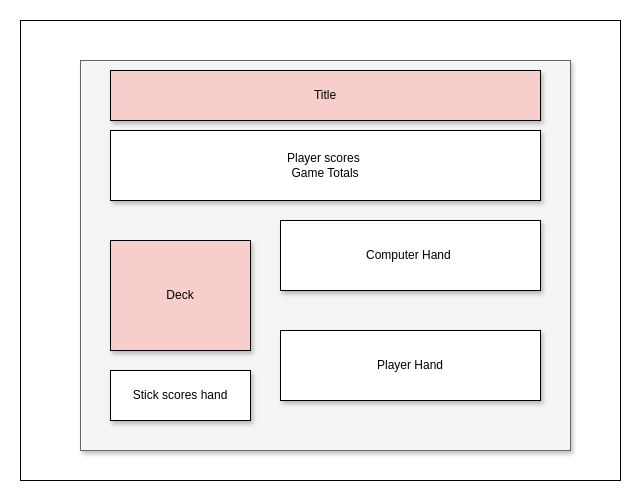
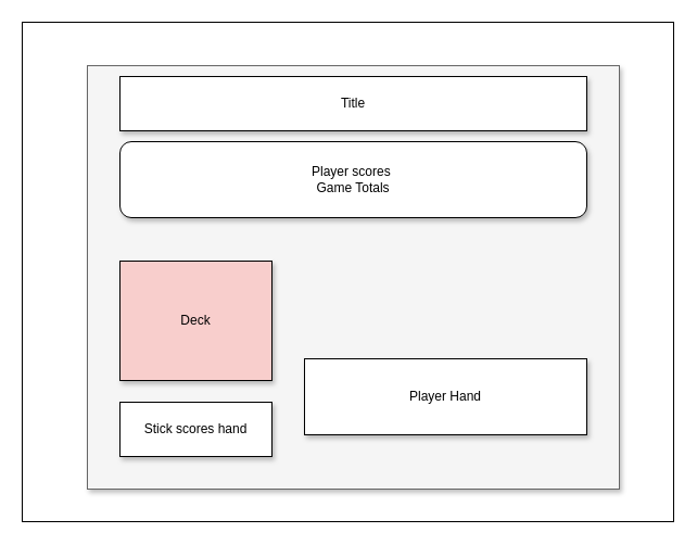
  <mxCell id="0" />
  <mxCell id="1" parent="0" />
  <mxCell id="2" value="" style="rounded=0;whiteSpace=wrap;html=1;" vertex="1" parent="1"><mxGeometry x="20" y="20" width="600" height="460" as="geometry" /></mxCell>
  <mxCell id="3" value="" style="rounded=0;whiteSpace=wrap;html=1;shadow=1;fillColor=#f5f5f5;fontColor=#333333;strokeColor=#666666;" vertex="1" parent="1"><mxGeometry x="80" y="60" width="490" height="390" as="geometry" /></mxCell>
- <mxCell id="4" value="Title" style="rounded=0;whiteSpace=wrap;html=1;shadow=1;fillColor=#f8cecc;" vertex="1" parent="1"><mxGeometry x="110" y="70" width="430" height="50" as="geometry" /></mxCell>
- <mxCell id="5" value="Player scores&amp;nbsp;&lt;br&gt;Game Totals" style="rounded=0;whiteSpace=wrap;html=1;shadow=1;" vertex="1" parent="1"><mxGeometry x="110" y="130" width="430" height="70" as="geometry" /></mxCell>
+ <mxCell id="4" value="Title" style="rounded=0;whiteSpace=wrap;html=1;shadow=1;" vertex="1" parent="1"><mxGeometry x="110" y="70" width="430" height="50" as="geometry" /></mxCell>
+ <mxCell id="5" value="Player scores&amp;nbsp;&lt;br&gt;Game Totals" style="whiteSpace=wrap;html=1;shadow=1;rounded=1;" vertex="1" parent="1"><mxGeometry x="110" y="130" width="430" height="70" as="geometry" /></mxCell>
  <mxCell id="6" value="Deck" style="rounded=0;whiteSpace=wrap;html=1;shadow=1;fillColor=#f8cecc;" vertex="1" parent="1"><mxGeometry x="110" y="240" width="140" height="110" as="geometry" /></mxCell>
  <mxCell id="7" value="Player Hand" style="rounded=0;whiteSpace=wrap;html=1;shadow=1;" vertex="1" parent="1"><mxGeometry x="280" y="330" width="260" height="70" as="geometry" /></mxCell>
- <mxCell id="8" value="Computer Hand&amp;nbsp;" style="rounded=0;whiteSpace=wrap;html=1;shadow=1;" vertex="1" parent="1"><mxGeometry x="280" y="220" width="260" height="70" as="geometry" /></mxCell>
  <mxCell id="9" value="Stick scores hand" style="rounded=0;whiteSpace=wrap;html=1;shadow=1;" vertex="1" parent="1"><mxGeometry x="110" y="370" width="140" height="50" as="geometry" /></mxCell>
